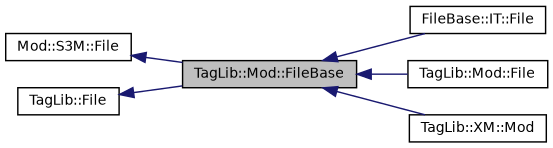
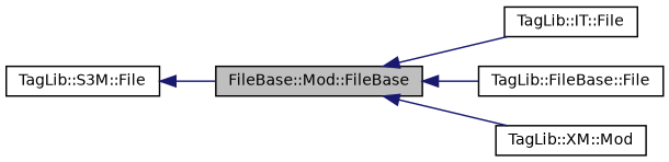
  digraph {
    rankdir=LR
    node [color=black fillcolor=white fontname=Helvetica fontsize=10 shape=record style=filled]
    edge [color=midnightblue dir=back fontname=Helvetica fontsize=10 labelfontname=Helvetica labelfontsize=10 style=solid]
-   n1 [fillcolor=grey75 fontcolor=black height=0.2 label="TagLib::Mod::FileBase" width=0.4]
-   n2 [height=0.2 label="FileBase::IT::File" width=0.4]
-   n3 [height=0.2 label="TagLib::Mod::File" width=0.4]
+   n1 [fillcolor=grey75 fontcolor=black height=0.2 label="FileBase::Mod::FileBase" width=0.4]
+   n2 [height=0.2 label="TagLib::IT::File" width=0.4]
+   n3 [height=0.2 label="TagLib::FileBase::File" width=0.4]
    n4 [height=0.2 label="TagLib::XM::Mod" width=0.4]
-   n5 [height=0.2 label="Mod::S3M::File" width=0.4]
-   n6 [height=0.2 label="TagLib::File" width=0.4]
+   n5 [height=0.2 label="TagLib::S3M::File" width=0.4]
    n1 -> n2
    n1 -> n3
    n1 -> n4
    n5 -> n1
-   n6 -> n1
  }
